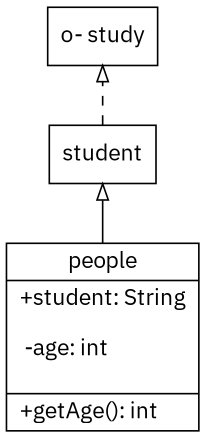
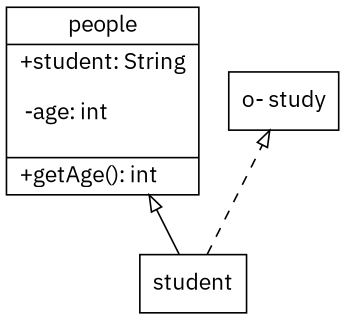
  digraph {
    fontname="IBM Plex Sans"
    rankdir=BT
    node [fontname="IBM Plex Sans" shape=record]
    edge [arrowhead=empty fontname="IBM Plex Sans"]
    n1 [label="{people\n    | +student: String\l\n    -age: int\l\n    | +getAge(): int\l}"]
    n2 [label="{o- study}"]
    student
-   n1 -> student
+   student -> n1
    student -> n2 [style=dashed]
  }
